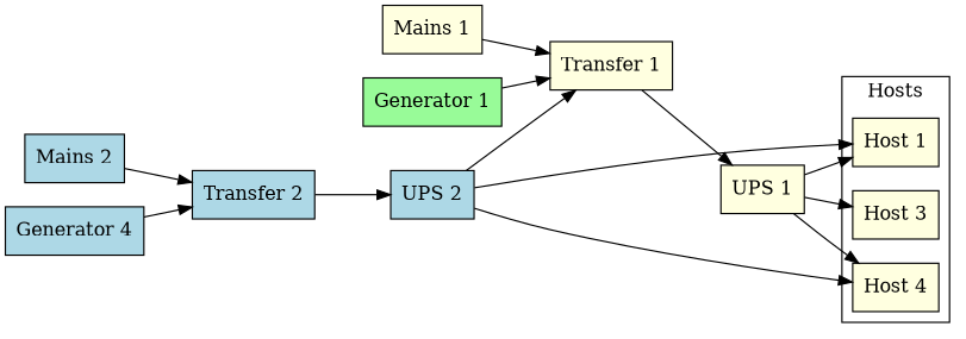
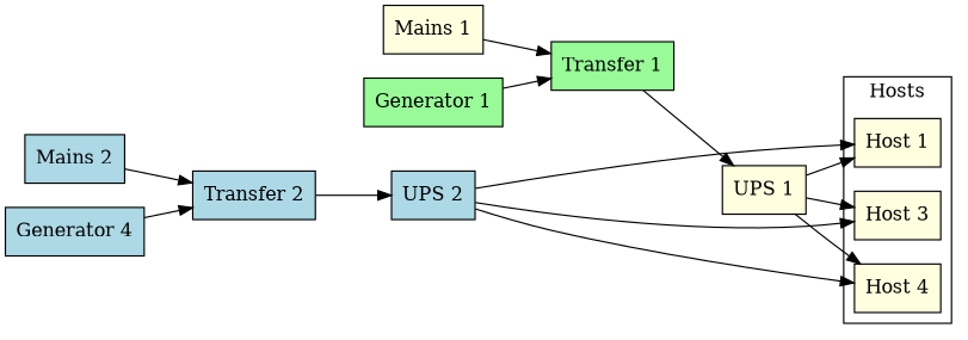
  digraph {
    rankdir=LR
    node [fillcolor=lightyellow shape=rectangle style=filled]
    n1 [label="Host 1"]
    n2 [label="Host 3"]
    n3 [label="Host 4"]
    n4 [label="Mains 1"]
-   n5 [label="Transfer 1"]
+   n5 [fillcolor=palegreen label="Transfer 1"]
    n6 [label="UPS 1"]
    n7 [fillcolor=palegreen label="Generator 1"]
    n8 [fillcolor=lightblue label="Mains 2"]
    n9 [fillcolor=lightblue label="Transfer 2"]
    n10 [fillcolor=lightblue label="UPS 2"]
    n11 [fillcolor=lightblue label="Generator 4"]
    subgraph cluster_1 {
      label=Hosts
      n1
      n2
      n3
    }
    n4 -> n5
    n5 -> n6
    n6 -> n1
    n6 -> n2
    n6 -> n3
    n7 -> n5
    n8 -> n9
    n9 -> n10
    n10 -> n1
-   n10 -> n5
+   n10 -> n2
    n10 -> n3
    n11 -> n9
  }
